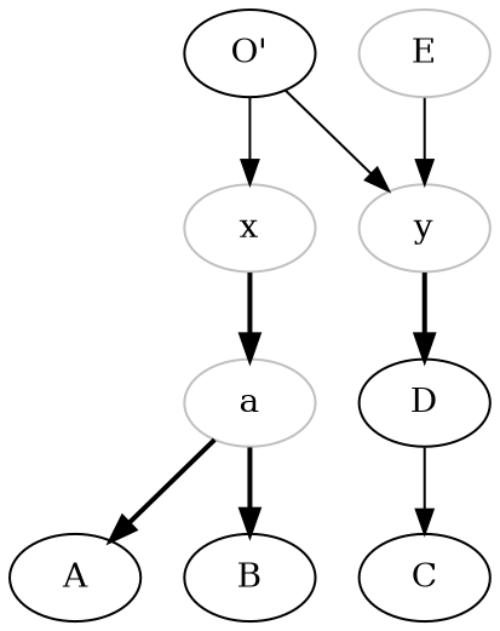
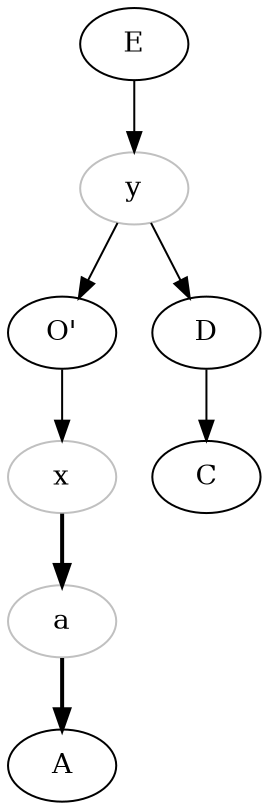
  digraph {
    edge [style=bold]
    a [color=grey]
    A
-   B
    n4 [color=black label="O'"]
    x [color=grey]
    y [color=grey]
    D
    C
-   E [color=grey]
+   E
    a -> A
-   a -> B
    n4 -> x [style=solid]
-   n4 -> y [style=solid]
+   y -> n4 [style=solid]
    x -> a
-   y -> D
+   y -> D [style=solid]
    D -> C [style=solid]
    E -> y [style=solid]
  }
